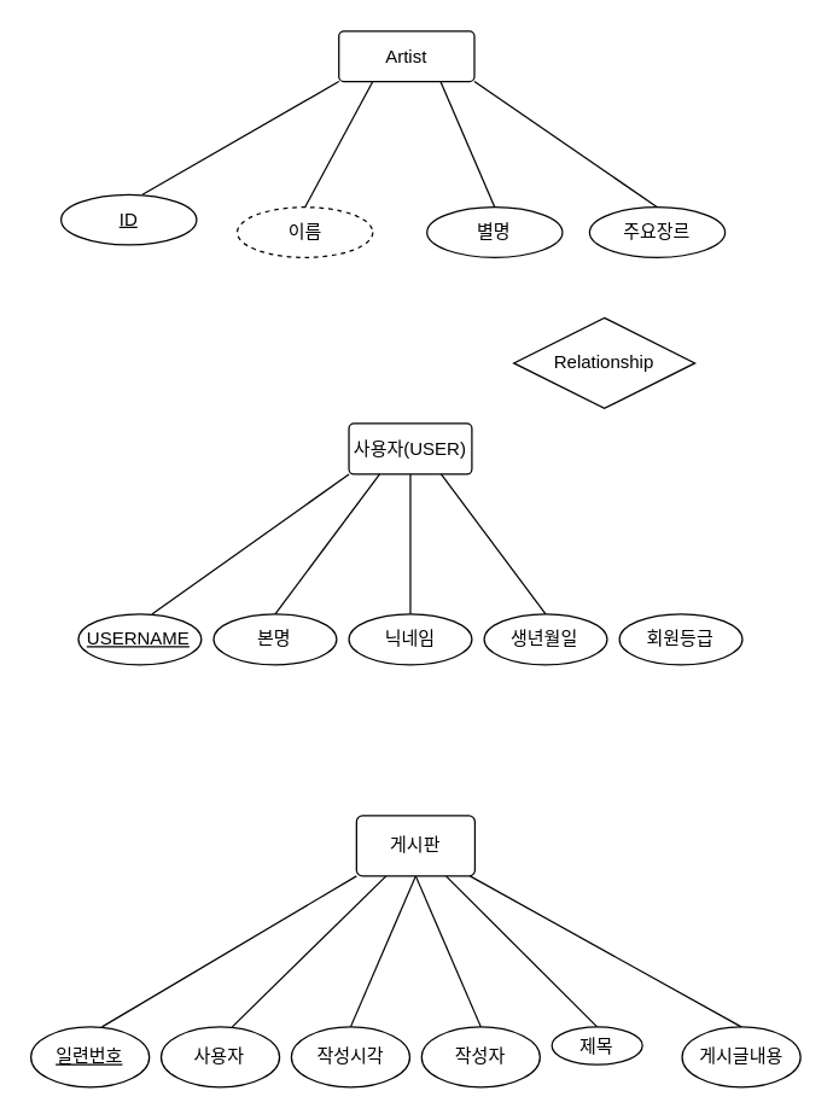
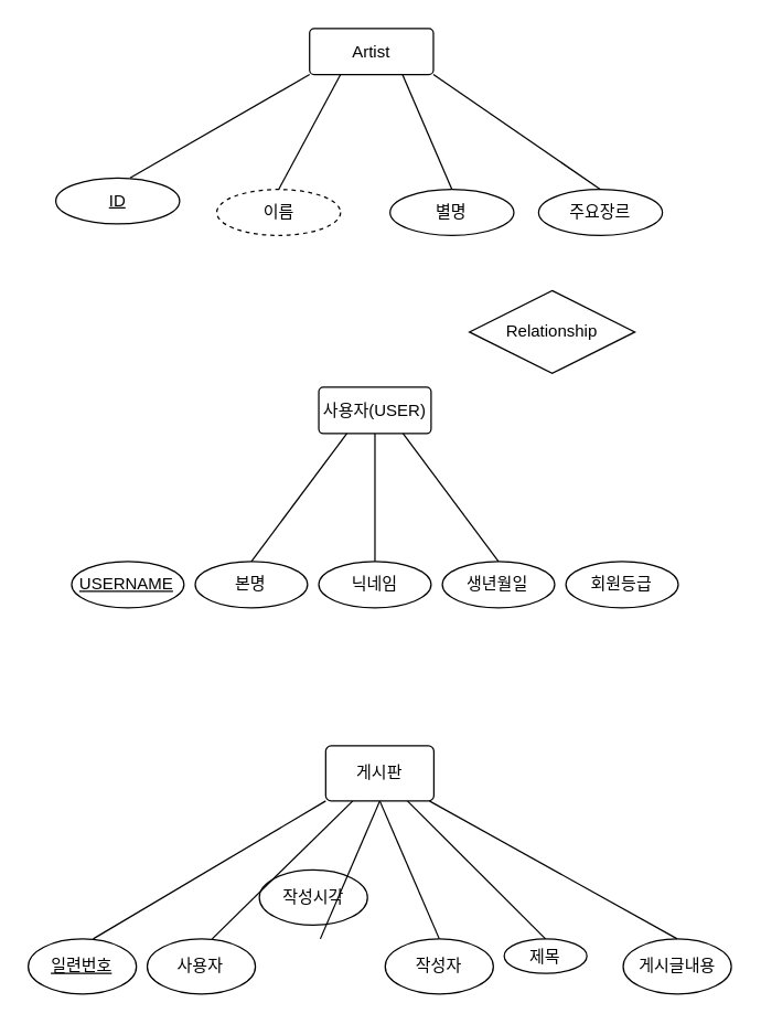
  <mxCell id="0" />
  <mxCell id="1" parent="0" />
  <mxCell id="2" value="" style="group" vertex="1" connectable="0" parent="1"><mxGeometry x="51.48" y="280" width="478.52" height="160" as="geometry" /></mxCell>
  <mxCell id="3" value="USERNAME" style="ellipse;whiteSpace=wrap;html=1;align=center;fontStyle=4;" vertex="1" parent="2"><mxGeometry y="126.316" width="81.481" height="33.684" as="geometry" /></mxCell>
  <mxCell id="4" value="본명" style="ellipse;whiteSpace=wrap;html=1;align=center;" vertex="1" parent="2"><mxGeometry x="89.63" y="126.316" width="81.481" height="33.684" as="geometry" /></mxCell>
  <mxCell id="5" value="회원등급" style="ellipse;whiteSpace=wrap;html=1;align=center;" vertex="1" parent="2"><mxGeometry x="358.519" y="126.316" width="81.481" height="33.684" as="geometry" /></mxCell>
  <mxCell id="6" value="생년월일" style="ellipse;whiteSpace=wrap;html=1;align=center;" vertex="1" parent="2"><mxGeometry x="268.889" y="126.316" width="81.481" height="33.684" as="geometry" /></mxCell>
  <mxCell id="7" value="닉네임" style="ellipse;whiteSpace=wrap;html=1;align=center;" vertex="1" parent="2"><mxGeometry x="179.259" y="126.316" width="81.481" height="33.684" as="geometry" /></mxCell>
  <mxCell id="8" value="사용자(USER)" style="rounded=1;arcSize=10;whiteSpace=wrap;html=1;align=center;" vertex="1" parent="2"><mxGeometry x="179.259" width="81.481" height="33.684" as="geometry" /></mxCell>
- <mxCell id="9" value="" style="endArrow=none;html=1;rounded=0;entryX=0;entryY=1;entryDx=0;entryDy=0;exitX=0.6;exitY=0;exitDx=0;exitDy=0;exitPerimeter=0;" edge="1" parent="2" source="3" target="8"><mxGeometry width="50" height="50" relative="1" as="geometry"><mxPoint x="8.148" y="134.737" as="sourcePoint" /><mxPoint x="48.889" y="92.632" as="targetPoint" /></mxGeometry></mxCell>
  <mxCell id="10" value="" style="endArrow=none;html=1;rounded=0;entryX=0.25;entryY=1;entryDx=0;entryDy=0;exitX=0.5;exitY=0;exitDx=0;exitDy=0;" edge="1" parent="2" target="8" source="4"><mxGeometry width="50" height="50" relative="1" as="geometry"><mxPoint x="97.778" y="117.895" as="sourcePoint" /><mxPoint x="138.519" y="75.789" as="targetPoint" /></mxGeometry></mxCell>
  <mxCell id="11" value="" style="endArrow=none;html=1;rounded=0;entryX=0.5;entryY=1;entryDx=0;entryDy=0;exitX=0.5;exitY=0;exitDx=0;exitDy=0;" edge="1" parent="2" target="8" source="7"><mxGeometry width="50" height="50" relative="1" as="geometry"><mxPoint x="179.259" y="117.895" as="sourcePoint" /><mxPoint x="220" y="75.789" as="targetPoint" /></mxGeometry></mxCell>
  <mxCell id="12" value="" style="endArrow=none;html=1;rounded=0;entryX=0.75;entryY=1;entryDx=0;entryDy=0;exitX=0.5;exitY=0;exitDx=0;exitDy=0;" edge="1" parent="2" target="8" source="6"><mxGeometry width="50" height="50" relative="1" as="geometry"><mxPoint x="268.889" y="117.895" as="sourcePoint" /><mxPoint x="309.63" y="75.789" as="targetPoint" /></mxGeometry></mxCell>
  <mxCell id="13" value="" style="group" vertex="1" connectable="0" parent="1"><mxGeometry x="20" y="540" width="510" height="180" as="geometry" /></mxCell>
  <mxCell id="14" value="일련번호" style="ellipse;whiteSpace=wrap;html=1;align=center;fontStyle=4;" vertex="1" parent="13"><mxGeometry y="140" width="78.462" height="40" as="geometry" /></mxCell>
  <mxCell id="15" value="사용자" style="ellipse;whiteSpace=wrap;html=1;align=center;" vertex="1" parent="13"><mxGeometry x="86.308" y="140" width="78.462" height="40" as="geometry" /></mxCell>
  <mxCell id="16" value="제목" style="ellipse;whiteSpace=wrap;html=1;align=center;" vertex="1" parent="13"><mxGeometry x="345.231" y="140" width="60" height="25" as="geometry" /></mxCell>
  <mxCell id="17" value="작성자" style="ellipse;whiteSpace=wrap;html=1;align=center;" vertex="1" parent="13"><mxGeometry x="258.923" y="140" width="78.462" height="40" as="geometry" /></mxCell>
  <mxCell id="18" value="게시글내용" style="ellipse;whiteSpace=wrap;html=1;align=center;" vertex="1" parent="13"><mxGeometry x="431.538" y="140" width="78.462" height="40" as="geometry" /></mxCell>
- <mxCell id="19" value="작성시각" style="ellipse;whiteSpace=wrap;html=1;align=center;" vertex="1" parent="13"><mxGeometry x="172.615" y="140" width="78.462" height="40" as="geometry" /></mxCell>
+ <mxCell id="19" value="작성시각" style="ellipse;whiteSpace=wrap;html=1;align=center;" vertex="1" parent="13"><mxGeometry x="167.615" y="90" width="78.462" height="40" as="geometry" /></mxCell>
  <mxCell id="20" value="" style="endArrow=none;html=1;rounded=0;entryX=0;entryY=1;entryDx=0;entryDy=0;exitX=0.6;exitY=0;exitDx=0;exitDy=0;exitPerimeter=0;" edge="1" parent="13" source="14" target="26"><mxGeometry width="50" height="50" relative="1" as="geometry"><mxPoint x="47.077" y="160" as="sourcePoint" /><mxPoint x="86.308" y="110.0" as="targetPoint" /></mxGeometry></mxCell>
  <mxCell id="21" value="" style="endArrow=none;html=1;rounded=0;entryX=0.25;entryY=1;entryDx=0;entryDy=0;" edge="1" parent="13" target="26"><mxGeometry width="50" height="50" relative="1" as="geometry"><mxPoint x="133.385" y="140" as="sourcePoint" /><mxPoint x="172.615" y="90" as="targetPoint" /></mxGeometry></mxCell>
  <mxCell id="22" value="" style="endArrow=none;html=1;rounded=0;entryX=0.5;entryY=1;entryDx=0;entryDy=0;" edge="1" parent="13" target="26"><mxGeometry width="50" height="50" relative="1" as="geometry"><mxPoint x="211.846" y="140" as="sourcePoint" /><mxPoint x="251.077" y="90" as="targetPoint" /></mxGeometry></mxCell>
  <mxCell id="23" value="" style="endArrow=none;html=1;rounded=0;entryX=0.5;entryY=1;entryDx=0;entryDy=0;" edge="1" parent="13" target="26"><mxGeometry width="50" height="50" relative="1" as="geometry"><mxPoint x="298.154" y="140" as="sourcePoint" /><mxPoint x="337.385" y="90" as="targetPoint" /></mxGeometry></mxCell>
  <mxCell id="24" value="" style="endArrow=none;html=1;rounded=0;exitX=0.5;exitY=0;exitDx=0;exitDy=0;" edge="1" parent="13" source="16" target="26"><mxGeometry width="50" height="50" relative="1" as="geometry"><mxPoint x="415.846" y="330" as="sourcePoint" /><mxPoint x="455.077" y="280" as="targetPoint" /></mxGeometry></mxCell>
  <mxCell id="25" value="" style="endArrow=none;html=1;rounded=0;exitX=0.5;exitY=0;exitDx=0;exitDy=0;" edge="1" parent="13" source="18" target="26"><mxGeometry width="50" height="50" relative="1" as="geometry"><mxPoint x="439.385" y="150.0" as="sourcePoint" /><mxPoint x="478.615" y="100.0" as="targetPoint" /></mxGeometry></mxCell>
  <mxCell id="26" value="게시판" style="rounded=1;arcSize=10;whiteSpace=wrap;html=1;align=center;" vertex="1" parent="13"><mxGeometry x="215.769" width="78.462" height="40" as="geometry" /></mxCell>
  <mxCell id="27" value="" style="group" vertex="1" connectable="0" parent="1"><mxGeometry x="40" y="20" width="440" height="150" as="geometry" /></mxCell>
  <mxCell id="28" value="ID" style="ellipse;whiteSpace=wrap;html=1;align=center;fontStyle=4;" vertex="1" parent="27"><mxGeometry y="108.333" width="89.796" height="33.333" as="geometry" /></mxCell>
  <mxCell id="29" value="이름" style="ellipse;whiteSpace=wrap;html=1;align=center;dashed=1;" vertex="1" parent="27"><mxGeometry x="116.735" y="116.667" width="89.796" height="33.333" as="geometry" /></mxCell>
  <mxCell id="30" value="주요장르" style="ellipse;whiteSpace=wrap;html=1;align=center;" vertex="1" parent="27"><mxGeometry x="350.204" y="116.667" width="89.796" height="33.333" as="geometry" /></mxCell>
  <mxCell id="31" value="별명" style="ellipse;whiteSpace=wrap;html=1;align=center;" vertex="1" parent="27"><mxGeometry x="242.449" y="116.667" width="89.796" height="33.333" as="geometry" /></mxCell>
  <mxCell id="32" value="Artist" style="rounded=1;arcSize=10;whiteSpace=wrap;html=1;align=center;" vertex="1" parent="27"><mxGeometry x="184.082" width="89.796" height="33.333" as="geometry" /></mxCell>
  <mxCell id="33" value="" style="endArrow=none;html=1;rounded=0;entryX=0;entryY=1;entryDx=0;entryDy=0;exitX=0.6;exitY=0;exitDx=0;exitDy=0;exitPerimeter=0;" edge="1" parent="27" source="28" target="32"><mxGeometry width="50" height="50" relative="1" as="geometry"><mxPoint x="-13.469" y="133.333" as="sourcePoint" /><mxPoint x="31.429" y="91.667" as="targetPoint" /></mxGeometry></mxCell>
  <mxCell id="34" value="" style="endArrow=none;html=1;rounded=0;entryX=0.25;entryY=1;entryDx=0;entryDy=0;exitX=0.5;exitY=0;exitDx=0;exitDy=0;" edge="1" parent="27" target="32" source="29"><mxGeometry width="50" height="50" relative="1" as="geometry"><mxPoint x="85.306" y="116.667" as="sourcePoint" /><mxPoint x="130.204" y="75" as="targetPoint" /></mxGeometry></mxCell>
  <mxCell id="35" value="" style="endArrow=none;html=1;rounded=0;entryX=0.75;entryY=1;entryDx=0;entryDy=0;exitX=0.5;exitY=0;exitDx=0;exitDy=0;" edge="1" parent="27" target="32" source="31"><mxGeometry width="50" height="50" relative="1" as="geometry"><mxPoint x="175.102" y="116.667" as="sourcePoint" /><mxPoint x="220" y="75" as="targetPoint" /></mxGeometry></mxCell>
  <mxCell id="36" value="" style="endArrow=none;html=1;rounded=0;entryX=1;entryY=1;entryDx=0;entryDy=0;exitX=0.5;exitY=0;exitDx=0;exitDy=0;" edge="1" parent="27" target="32" source="30"><mxGeometry width="50" height="50" relative="1" as="geometry"><mxPoint x="273.878" y="116.667" as="sourcePoint" /><mxPoint x="318.776" y="75" as="targetPoint" /></mxGeometry></mxCell>
  <mxCell id="37" value="Relationship" style="shape=rhombus;perimeter=rhombusPerimeter;whiteSpace=wrap;html=1;align=center;" vertex="1" parent="1"><mxGeometry x="340" y="210" width="120" height="60" as="geometry" /></mxCell>
